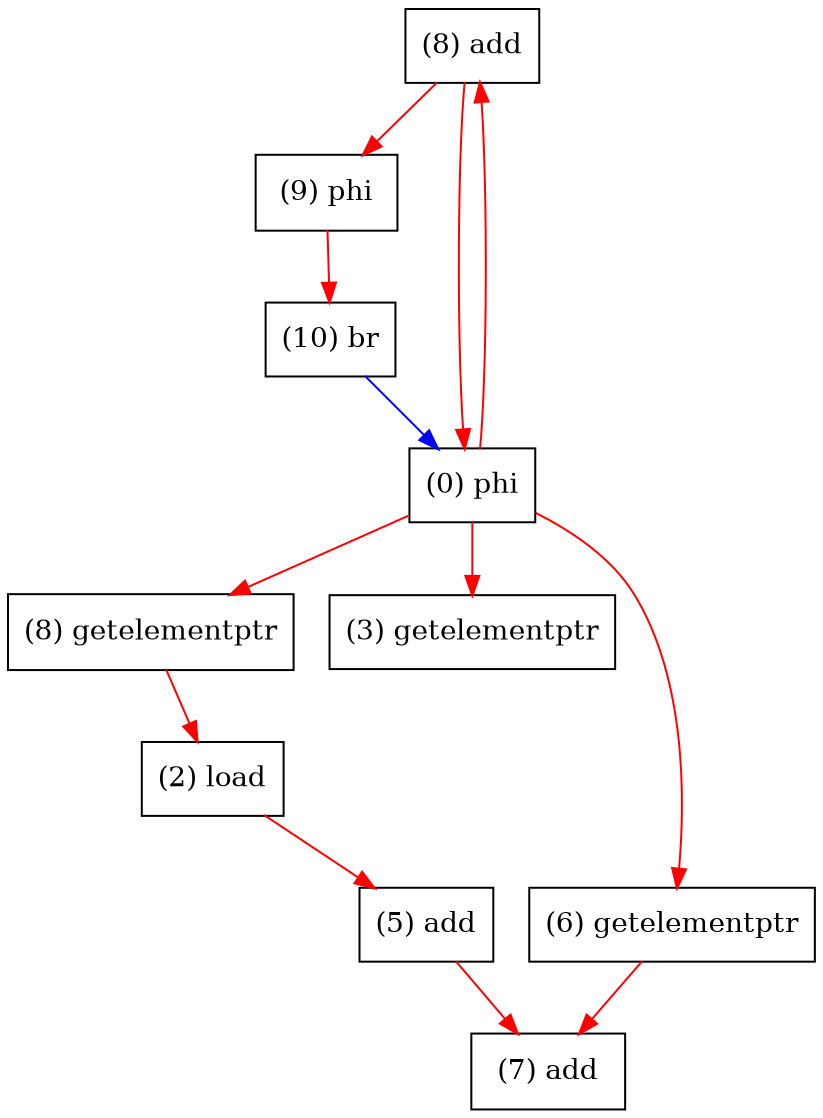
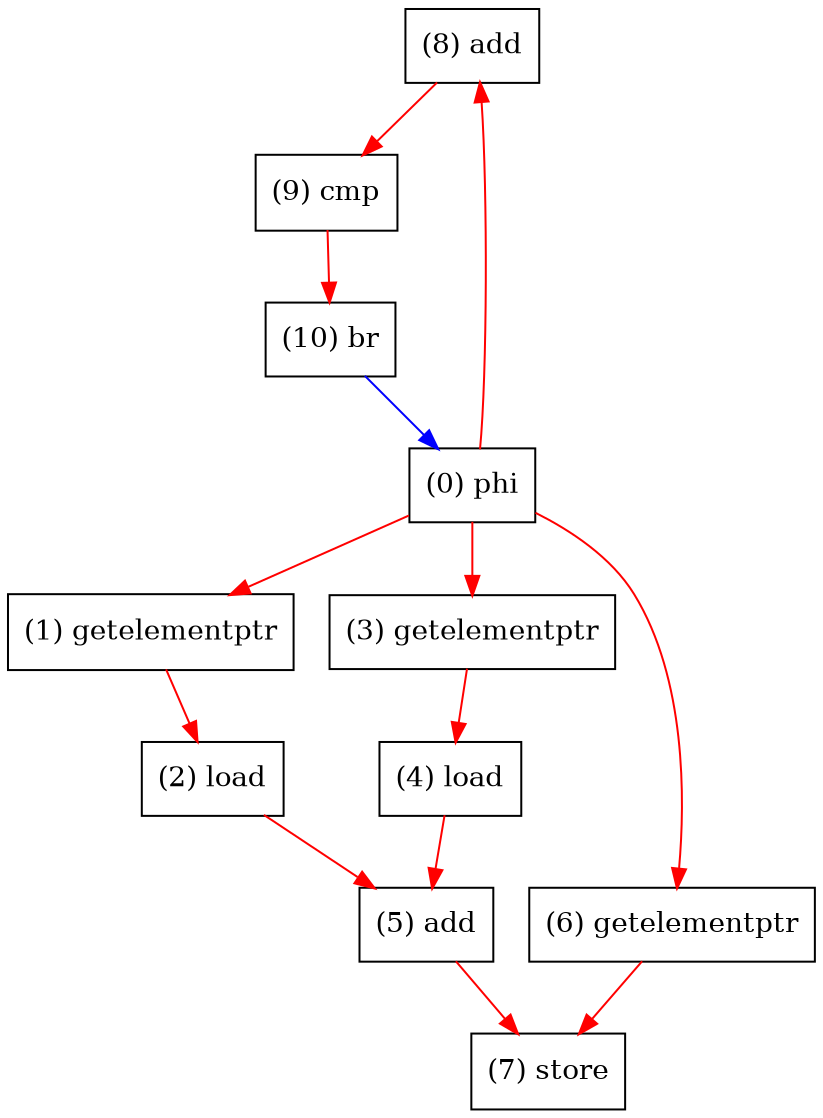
  digraph {
    node [shape=record]
    edge [color=red]
    n1 [label="(8) add"]
-   n2 [label="(9) phi"]
+   n2 [label="(9) cmp"]
    n3 [label="(0) phi"]
    n4 [label="(10) br"]
-   n5 [label="(8) getelementptr"]
+   n5 [label="(1) getelementptr"]
    n6 [label="(3) getelementptr"]
    n7 [label="(6) getelementptr"]
    n8 [label="(2) load"]
-   n10 [label="(7) add"]
+   n9 [label="(4) load"]
+   n10 [label="(7) store"]
    n11 [label="(5) add"]
    n1 -> n2
-   n1 -> n3
    n2 -> n4
    n3 -> n1
    n3 -> n5
    n3 -> n6
    n3 -> n7
    n4 -> n3 [color=blue]
    n5 -> n8
+   n6 -> n9
    n7 -> n10
    n8 -> n11
+   n9 -> n11
    n11 -> n10
  }
